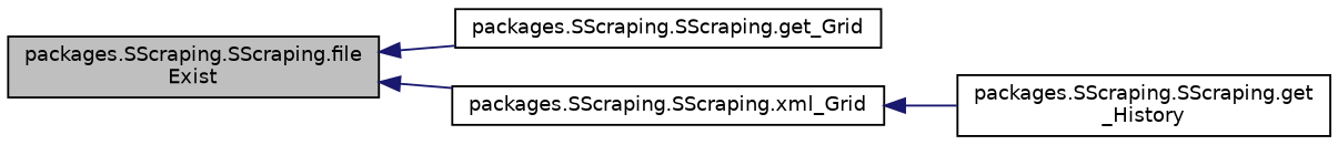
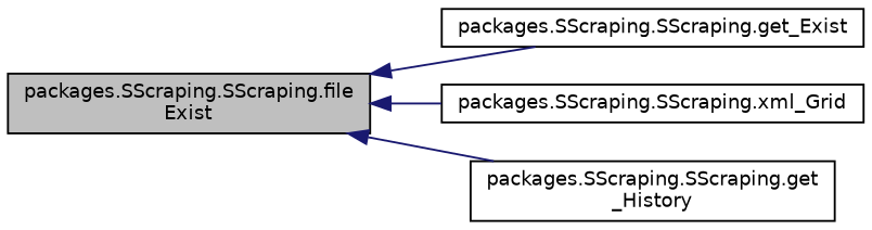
  digraph {
    rankdir=LR
    node [color=black fillcolor=white fontname=Helvetica fontsize=10 shape=record style=filled]
    edge [color=midnightblue dir=back fontname=Helvetica fontsize=10 labelfontname=Helvetica labelfontsize=10 style=solid]
    n1 [fillcolor=grey75 fontcolor=black height=0.2 label="packages.SScraping.SScraping.file\lExist" width=0.4]
-   n2 [height=0.2 label="packages.SScraping.SScraping.get_Grid" width=0.4]
+   n2 [height=0.2 label="packages.SScraping.SScraping.get_Exist" width=0.4]
    n3 [height=0.2 label="packages.SScraping.SScraping.xml_Grid" width=0.4]
    n4 [height=0.2 label="packages.SScraping.SScraping.get\l_History" width=0.4]
    n1 -> n2
    n1 -> n3
-   n3 -> n4
+   n1 -> n4
  }
